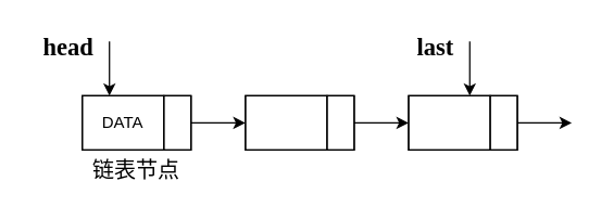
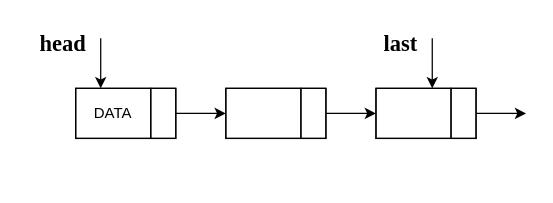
  <mxCell id="0" />
  <mxCell id="1" parent="0" />
  <mxCell id="2" value="" style="group" vertex="1" connectable="0" parent="1"><mxGeometry x="60" y="70" width="120" height="70" as="geometry" /></mxCell>
  <mxCell id="3" value="" style="rounded=0;whiteSpace=wrap;html=1;fillColor=none;" vertex="1" parent="2"><mxGeometry width="80" height="40" as="geometry" /></mxCell>
  <mxCell id="4" value="" style="rounded=0;whiteSpace=wrap;html=1;fillColor=none;" vertex="1" parent="2"><mxGeometry x="60" width="20" height="40" as="geometry" /></mxCell>
  <mxCell id="5" value="DATA" style="rounded=0;whiteSpace=wrap;html=1;fillColor=none;" vertex="1" parent="2"><mxGeometry width="60" height="40" as="geometry" /></mxCell>
- <mxCell id="6" value="&lt;font style=&quot;font-size: 16px;&quot;&gt;链表节点&lt;/font&gt;" style="text;html=1;strokeColor=none;fillColor=none;align=center;verticalAlign=middle;whiteSpace=wrap;rounded=0;" vertex="1" parent="2"><mxGeometry y="40" width="80" height="30" as="geometry" /></mxCell>
  <mxCell id="7" value="" style="group" vertex="1" connectable="0" parent="1"><mxGeometry x="180" y="70" width="120" height="60" as="geometry" /></mxCell>
  <mxCell id="8" value="" style="rounded=0;whiteSpace=wrap;html=1;fillColor=none;" vertex="1" parent="7"><mxGeometry width="80" height="40" as="geometry" /></mxCell>
  <mxCell id="9" value="" style="rounded=0;whiteSpace=wrap;html=1;fillColor=none;" vertex="1" parent="7"><mxGeometry x="60" width="20" height="40" as="geometry" /></mxCell>
  <mxCell id="10" value="" style="rounded=0;whiteSpace=wrap;html=1;fillColor=none;" vertex="1" parent="7"><mxGeometry width="60" height="40" as="geometry" /></mxCell>
  <mxCell id="11" value="" style="group" vertex="1" connectable="0" parent="1"><mxGeometry x="300" y="70" width="120" height="60" as="geometry" /></mxCell>
  <mxCell id="12" value="" style="rounded=0;whiteSpace=wrap;html=1;fillColor=none;" vertex="1" parent="11"><mxGeometry width="80" height="40" as="geometry" /></mxCell>
  <mxCell id="13" style="edgeStyle=orthogonalEdgeStyle;rounded=0;orthogonalLoop=1;jettySize=auto;html=1;exitX=1;exitY=0.5;exitDx=0;exitDy=0;" edge="1" parent="11" source="14"><mxGeometry relative="1" as="geometry"><mxPoint x="120" y="20" as="targetPoint" /></mxGeometry></mxCell>
  <mxCell id="14" value="" style="rounded=0;whiteSpace=wrap;html=1;fillColor=none;" vertex="1" parent="11"><mxGeometry x="60" width="20" height="40" as="geometry" /></mxCell>
  <mxCell id="15" value="" style="rounded=0;whiteSpace=wrap;html=1;fillColor=none;" vertex="1" parent="11"><mxGeometry width="60" height="40" as="geometry" /></mxCell>
  <mxCell id="16" value="" style="endArrow=classic;html=1;rounded=0;" edge="1" parent="1"><mxGeometry width="50" height="50" relative="1" as="geometry"><mxPoint x="80" y="30" as="sourcePoint" /><mxPoint x="80" y="70" as="targetPoint" /></mxGeometry></mxCell>
  <mxCell id="17" style="edgeStyle=orthogonalEdgeStyle;rounded=0;orthogonalLoop=1;jettySize=auto;html=1;exitX=1;exitY=0.5;exitDx=0;exitDy=0;entryX=0;entryY=0.5;entryDx=0;entryDy=0;" edge="1" parent="1" source="4" target="10"><mxGeometry relative="1" as="geometry" /></mxCell>
  <mxCell id="18" style="edgeStyle=orthogonalEdgeStyle;rounded=0;orthogonalLoop=1;jettySize=auto;html=1;exitX=1;exitY=0.5;exitDx=0;exitDy=0;entryX=0;entryY=0.5;entryDx=0;entryDy=0;" edge="1" parent="1" source="9" target="15"><mxGeometry relative="1" as="geometry" /></mxCell>
  <mxCell id="19" value="&lt;font size=&quot;1&quot; face=&quot;Times New Roman&quot; style=&quot;&quot;&gt;&lt;b style=&quot;font-size: 18px;&quot;&gt;head&lt;/b&gt;&lt;/font&gt;" style="text;html=1;strokeColor=none;fillColor=none;align=center;verticalAlign=middle;whiteSpace=wrap;rounded=0;" vertex="1" parent="1"><mxGeometry x="20" y="20" width="60" height="30" as="geometry" /></mxCell>
  <mxCell id="20" value="&lt;font size=&quot;1&quot; face=&quot;Times New Roman&quot; style=&quot;&quot;&gt;&lt;b style=&quot;font-size: 18px;&quot;&gt;last&lt;/b&gt;&lt;/font&gt;" style="text;html=1;strokeColor=none;fillColor=none;align=center;verticalAlign=middle;whiteSpace=wrap;rounded=0;" vertex="1" parent="1"><mxGeometry x="290" y="20" width="60" height="30" as="geometry" /></mxCell>
  <mxCell id="21" value="" style="endArrow=classic;html=1;rounded=0;entryX=0.75;entryY=0;entryDx=0;entryDy=0;" edge="1" parent="1" target="15"><mxGeometry width="50" height="50" relative="1" as="geometry"><mxPoint x="345" y="30" as="sourcePoint" /><mxPoint x="90" y="80" as="targetPoint" /></mxGeometry></mxCell>
